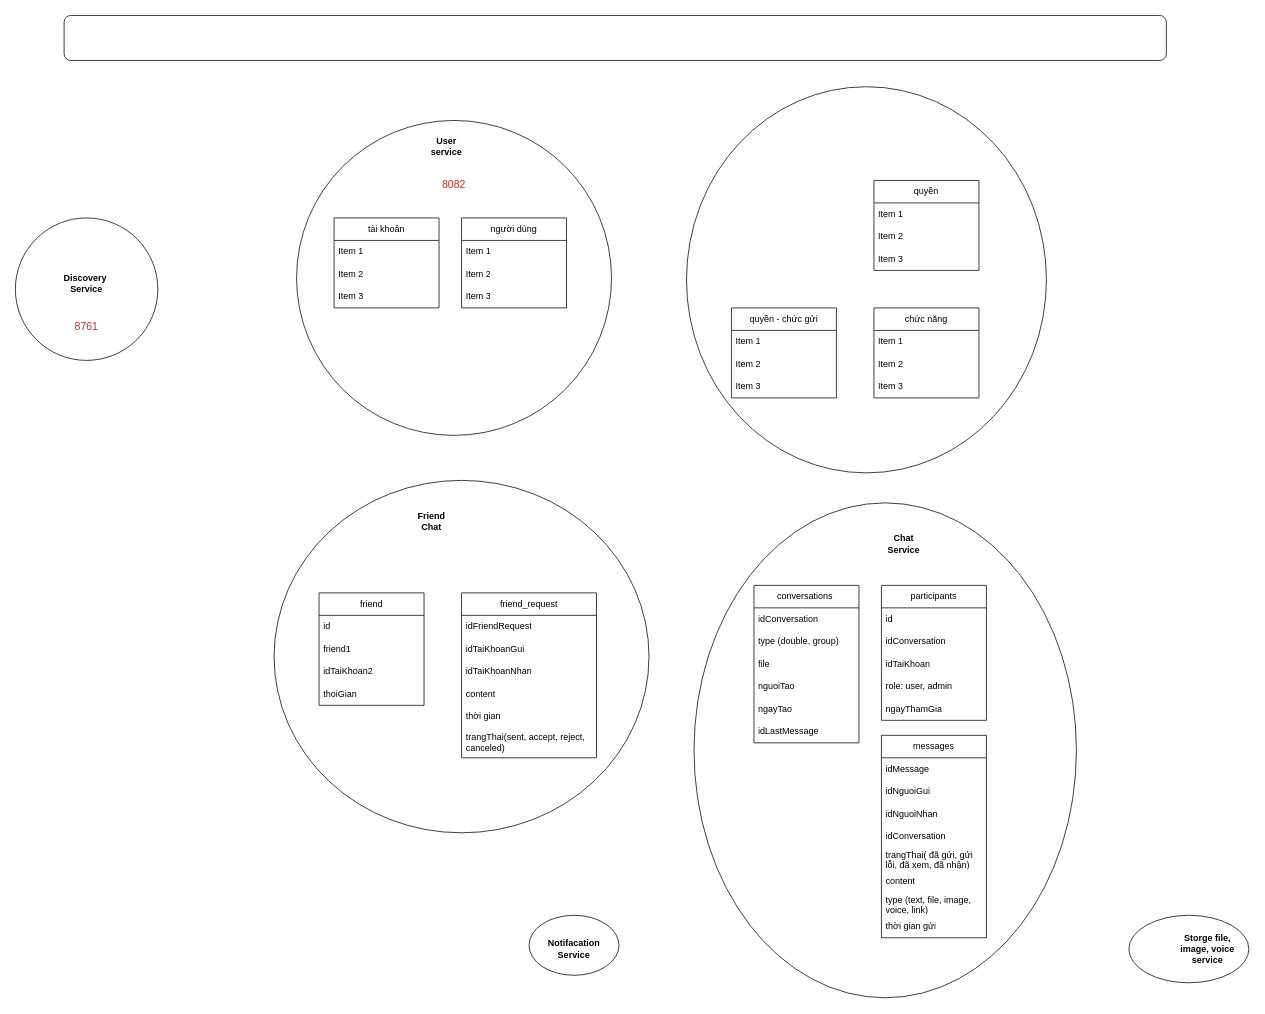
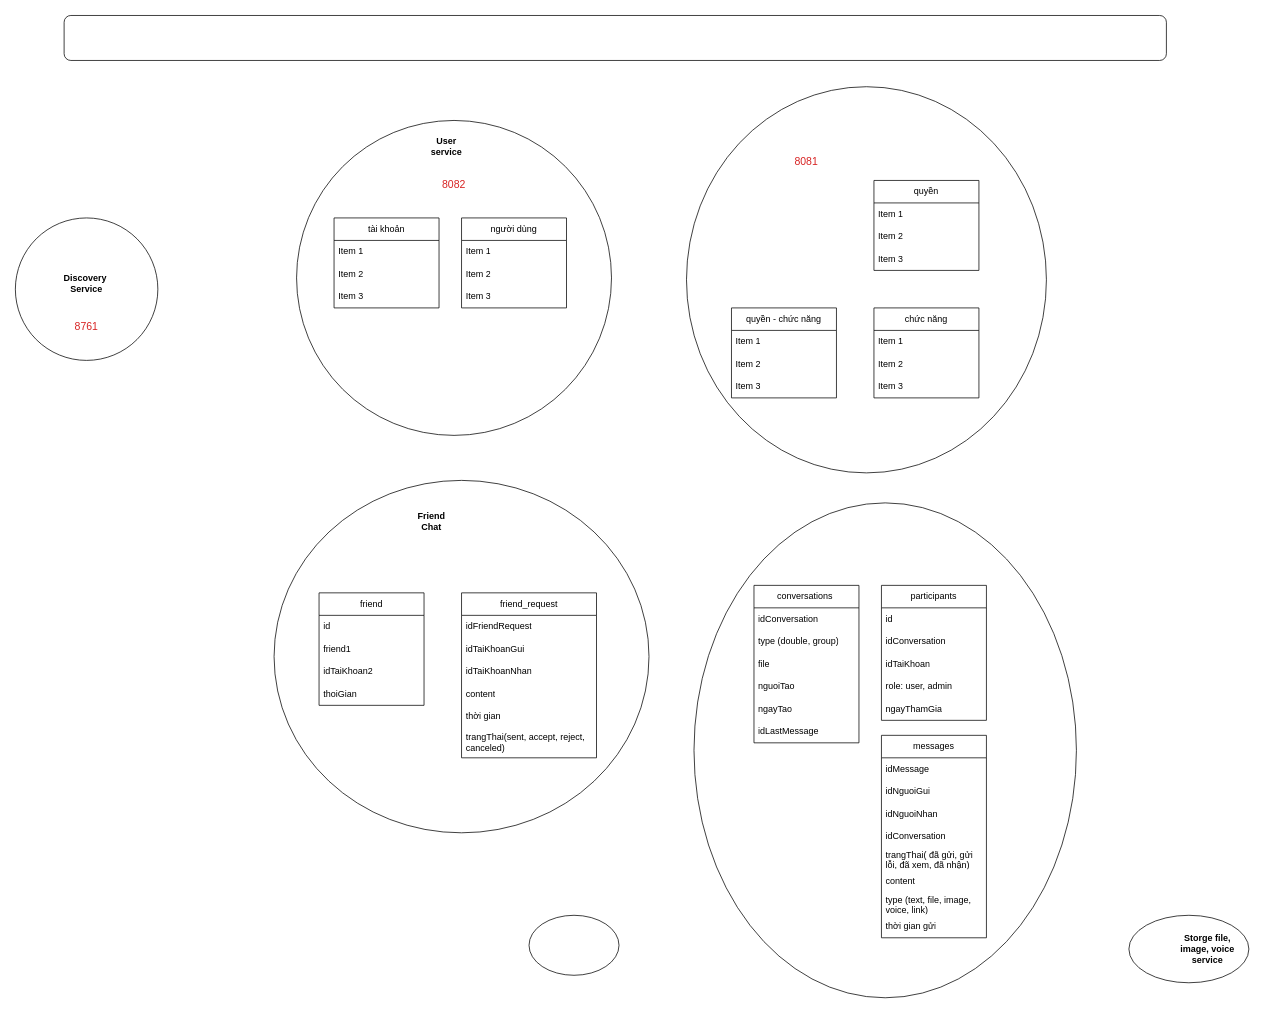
  <mxCell id="0" />
  <mxCell id="1" parent="0" />
  <mxCell id="2" value="" style="ellipse;whiteSpace=wrap;html=1;" parent="1" vertex="1"><mxGeometry x="705" y="1220" width="120" height="80" as="geometry" /></mxCell>
  <mxCell id="3" value="" style="ellipse;whiteSpace=wrap;html=1;" parent="1" vertex="1"><mxGeometry x="925" y="670" width="510" height="660" as="geometry" /></mxCell>
  <mxCell id="4" value="" style="ellipse;whiteSpace=wrap;html=1;" parent="1" vertex="1"><mxGeometry x="365" y="640" width="500" height="470" as="geometry" /></mxCell>
  <mxCell id="5" value="" style="ellipse;whiteSpace=wrap;html=1;" parent="1" vertex="1"><mxGeometry x="915" y="115" width="480" height="515" as="geometry" /></mxCell>
  <mxCell id="6" value="" style="ellipse;whiteSpace=wrap;html=1;aspect=fixed;" parent="1" vertex="1"><mxGeometry x="395" y="160" width="420" height="420" as="geometry" /></mxCell>
  <mxCell id="7" value="tài khoản" style="swimlane;fontStyle=0;childLayout=stackLayout;horizontal=1;startSize=30;horizontalStack=0;resizeParent=1;resizeParentMax=0;resizeLast=0;collapsible=1;marginBottom=0;whiteSpace=wrap;html=1;" parent="1" vertex="1"><mxGeometry x="445" y="290" width="140" height="120" as="geometry" /></mxCell>
  <mxCell id="8" value="Item 1" style="text;strokeColor=none;fillColor=none;align=left;verticalAlign=middle;spacingLeft=4;spacingRight=4;overflow=hidden;points=[[0,0.5],[1,0.5]];portConstraint=eastwest;rotatable=0;whiteSpace=wrap;html=1;" parent="7" vertex="1"><mxGeometry y="30" width="140" height="30" as="geometry" /></mxCell>
  <mxCell id="9" value="Item 2" style="text;strokeColor=none;fillColor=none;align=left;verticalAlign=middle;spacingLeft=4;spacingRight=4;overflow=hidden;points=[[0,0.5],[1,0.5]];portConstraint=eastwest;rotatable=0;whiteSpace=wrap;html=1;" parent="7" vertex="1"><mxGeometry y="60" width="140" height="30" as="geometry" /></mxCell>
  <mxCell id="10" value="Item 3" style="text;strokeColor=none;fillColor=none;align=left;verticalAlign=middle;spacingLeft=4;spacingRight=4;overflow=hidden;points=[[0,0.5],[1,0.5]];portConstraint=eastwest;rotatable=0;whiteSpace=wrap;html=1;" parent="7" vertex="1"><mxGeometry y="90" width="140" height="30" as="geometry" /></mxCell>
  <mxCell id="11" value="người dùng" style="swimlane;fontStyle=0;childLayout=stackLayout;horizontal=1;startSize=30;horizontalStack=0;resizeParent=1;resizeParentMax=0;resizeLast=0;collapsible=1;marginBottom=0;whiteSpace=wrap;html=1;" parent="1" vertex="1"><mxGeometry x="615" y="290" width="140" height="120" as="geometry" /></mxCell>
  <mxCell id="12" value="Item 1" style="text;strokeColor=none;fillColor=none;align=left;verticalAlign=middle;spacingLeft=4;spacingRight=4;overflow=hidden;points=[[0,0.5],[1,0.5]];portConstraint=eastwest;rotatable=0;whiteSpace=wrap;html=1;" parent="11" vertex="1"><mxGeometry y="30" width="140" height="30" as="geometry" /></mxCell>
  <mxCell id="13" value="Item 2" style="text;strokeColor=none;fillColor=none;align=left;verticalAlign=middle;spacingLeft=4;spacingRight=4;overflow=hidden;points=[[0,0.5],[1,0.5]];portConstraint=eastwest;rotatable=0;whiteSpace=wrap;html=1;" parent="11" vertex="1"><mxGeometry y="60" width="140" height="30" as="geometry" /></mxCell>
  <mxCell id="14" value="Item 3" style="text;strokeColor=none;fillColor=none;align=left;verticalAlign=middle;spacingLeft=4;spacingRight=4;overflow=hidden;points=[[0,0.5],[1,0.5]];portConstraint=eastwest;rotatable=0;whiteSpace=wrap;html=1;" parent="11" vertex="1"><mxGeometry y="90" width="140" height="30" as="geometry" /></mxCell>
  <mxCell id="15" value="quyền" style="swimlane;fontStyle=0;childLayout=stackLayout;horizontal=1;startSize=30;horizontalStack=0;resizeParent=1;resizeParentMax=0;resizeLast=0;collapsible=1;marginBottom=0;whiteSpace=wrap;html=1;" parent="1" vertex="1"><mxGeometry x="1165" y="240" width="140" height="120" as="geometry" /></mxCell>
  <mxCell id="16" value="Item 1" style="text;strokeColor=none;fillColor=none;align=left;verticalAlign=middle;spacingLeft=4;spacingRight=4;overflow=hidden;points=[[0,0.5],[1,0.5]];portConstraint=eastwest;rotatable=0;whiteSpace=wrap;html=1;" parent="15" vertex="1"><mxGeometry y="30" width="140" height="30" as="geometry" /></mxCell>
  <mxCell id="17" value="Item 2" style="text;strokeColor=none;fillColor=none;align=left;verticalAlign=middle;spacingLeft=4;spacingRight=4;overflow=hidden;points=[[0,0.5],[1,0.5]];portConstraint=eastwest;rotatable=0;whiteSpace=wrap;html=1;" parent="15" vertex="1"><mxGeometry y="60" width="140" height="30" as="geometry" /></mxCell>
  <mxCell id="18" value="Item 3" style="text;strokeColor=none;fillColor=none;align=left;verticalAlign=middle;spacingLeft=4;spacingRight=4;overflow=hidden;points=[[0,0.5],[1,0.5]];portConstraint=eastwest;rotatable=0;whiteSpace=wrap;html=1;" parent="15" vertex="1"><mxGeometry y="90" width="140" height="30" as="geometry" /></mxCell>
  <mxCell id="19" value="chức năng" style="swimlane;fontStyle=0;childLayout=stackLayout;horizontal=1;startSize=30;horizontalStack=0;resizeParent=1;resizeParentMax=0;resizeLast=0;collapsible=1;marginBottom=0;whiteSpace=wrap;html=1;" parent="1" vertex="1"><mxGeometry x="1165" y="410" width="140" height="120" as="geometry" /></mxCell>
  <mxCell id="20" value="Item 1" style="text;strokeColor=none;fillColor=none;align=left;verticalAlign=middle;spacingLeft=4;spacingRight=4;overflow=hidden;points=[[0,0.5],[1,0.5]];portConstraint=eastwest;rotatable=0;whiteSpace=wrap;html=1;" parent="19" vertex="1"><mxGeometry y="30" width="140" height="30" as="geometry" /></mxCell>
  <mxCell id="21" value="Item 2" style="text;strokeColor=none;fillColor=none;align=left;verticalAlign=middle;spacingLeft=4;spacingRight=4;overflow=hidden;points=[[0,0.5],[1,0.5]];portConstraint=eastwest;rotatable=0;whiteSpace=wrap;html=1;" parent="19" vertex="1"><mxGeometry y="60" width="140" height="30" as="geometry" /></mxCell>
  <mxCell id="22" value="Item 3" style="text;strokeColor=none;fillColor=none;align=left;verticalAlign=middle;spacingLeft=4;spacingRight=4;overflow=hidden;points=[[0,0.5],[1,0.5]];portConstraint=eastwest;rotatable=0;whiteSpace=wrap;html=1;" parent="19" vertex="1"><mxGeometry y="90" width="140" height="30" as="geometry" /></mxCell>
- <mxCell id="23" value="quyền - chức gửi" style="swimlane;fontStyle=0;childLayout=stackLayout;horizontal=1;startSize=30;horizontalStack=0;resizeParent=1;resizeParentMax=0;resizeLast=0;collapsible=1;marginBottom=0;whiteSpace=wrap;html=1;" parent="1" vertex="1"><mxGeometry x="975" y="410" width="140" height="120" as="geometry" /></mxCell>
+ <mxCell id="23" value="quyền - chức năng" style="swimlane;fontStyle=0;childLayout=stackLayout;horizontal=1;startSize=30;horizontalStack=0;resizeParent=1;resizeParentMax=0;resizeLast=0;collapsible=1;marginBottom=0;whiteSpace=wrap;html=1;" parent="1" vertex="1"><mxGeometry x="975" y="410" width="140" height="120" as="geometry" /></mxCell>
  <mxCell id="24" value="Item 1" style="text;strokeColor=none;fillColor=none;align=left;verticalAlign=middle;spacingLeft=4;spacingRight=4;overflow=hidden;points=[[0,0.5],[1,0.5]];portConstraint=eastwest;rotatable=0;whiteSpace=wrap;html=1;" parent="23" vertex="1"><mxGeometry y="30" width="140" height="30" as="geometry" /></mxCell>
  <mxCell id="25" value="Item 2" style="text;strokeColor=none;fillColor=none;align=left;verticalAlign=middle;spacingLeft=4;spacingRight=4;overflow=hidden;points=[[0,0.5],[1,0.5]];portConstraint=eastwest;rotatable=0;whiteSpace=wrap;html=1;" parent="23" vertex="1"><mxGeometry y="60" width="140" height="30" as="geometry" /></mxCell>
  <mxCell id="26" value="Item 3" style="text;strokeColor=none;fillColor=none;align=left;verticalAlign=middle;spacingLeft=4;spacingRight=4;overflow=hidden;points=[[0,0.5],[1,0.5]];portConstraint=eastwest;rotatable=0;whiteSpace=wrap;html=1;" parent="23" vertex="1"><mxGeometry y="90" width="140" height="30" as="geometry" /></mxCell>
  <mxCell id="27" value="User service" style="text;html=1;align=center;verticalAlign=middle;whiteSpace=wrap;rounded=0;fontStyle=1" parent="1" vertex="1"><mxGeometry x="565" y="180" width="60" height="30" as="geometry" /></mxCell>
  <mxCell id="28" value="friend" style="swimlane;fontStyle=0;childLayout=stackLayout;horizontal=1;startSize=30;horizontalStack=0;resizeParent=1;resizeParentMax=0;resizeLast=0;collapsible=1;marginBottom=0;whiteSpace=wrap;html=1;" parent="1" vertex="1"><mxGeometry x="425" y="790" width="140" height="150" as="geometry" /></mxCell>
  <mxCell id="29" value="id" style="text;strokeColor=none;fillColor=none;align=left;verticalAlign=middle;spacingLeft=4;spacingRight=4;overflow=hidden;points=[[0,0.5],[1,0.5]];portConstraint=eastwest;rotatable=0;whiteSpace=wrap;html=1;" parent="28" vertex="1"><mxGeometry y="30" width="140" height="30" as="geometry" /></mxCell>
  <mxCell id="30" value="friend1" style="text;strokeColor=none;fillColor=none;align=left;verticalAlign=middle;spacingLeft=4;spacingRight=4;overflow=hidden;points=[[0,0.5],[1,0.5]];portConstraint=eastwest;rotatable=0;whiteSpace=wrap;html=1;" parent="28" vertex="1"><mxGeometry y="60" width="140" height="30" as="geometry" /></mxCell>
  <mxCell id="31" value="idTaiKhoan2" style="text;strokeColor=none;fillColor=none;align=left;verticalAlign=middle;spacingLeft=4;spacingRight=4;overflow=hidden;points=[[0,0.5],[1,0.5]];portConstraint=eastwest;rotatable=0;whiteSpace=wrap;html=1;" parent="28" vertex="1"><mxGeometry y="90" width="140" height="30" as="geometry" /></mxCell>
  <mxCell id="32" value="thoiGian" style="text;strokeColor=none;fillColor=none;align=left;verticalAlign=middle;spacingLeft=4;spacingRight=4;overflow=hidden;points=[[0,0.5],[1,0.5]];portConstraint=eastwest;rotatable=0;whiteSpace=wrap;html=1;" parent="28" vertex="1"><mxGeometry y="120" width="140" height="30" as="geometry" /></mxCell>
  <mxCell id="33" value="friend_request" style="swimlane;fontStyle=0;childLayout=stackLayout;horizontal=1;startSize=30;horizontalStack=0;resizeParent=1;resizeParentMax=0;resizeLast=0;collapsible=1;marginBottom=0;whiteSpace=wrap;html=1;" parent="1" vertex="1"><mxGeometry x="615" y="790" width="180" height="220" as="geometry" /></mxCell>
  <mxCell id="34" value="idFriendRequest" style="text;strokeColor=none;fillColor=none;align=left;verticalAlign=middle;spacingLeft=4;spacingRight=4;overflow=hidden;points=[[0,0.5],[1,0.5]];portConstraint=eastwest;rotatable=0;whiteSpace=wrap;html=1;" parent="33" vertex="1"><mxGeometry y="30" width="180" height="30" as="geometry" /></mxCell>
  <mxCell id="35" value="idTaiKhoanGui" style="text;strokeColor=none;fillColor=none;align=left;verticalAlign=middle;spacingLeft=4;spacingRight=4;overflow=hidden;points=[[0,0.5],[1,0.5]];portConstraint=eastwest;rotatable=0;whiteSpace=wrap;html=1;" parent="33" vertex="1"><mxGeometry y="60" width="180" height="30" as="geometry" /></mxCell>
  <mxCell id="36" value="idTaiKhoanNhan" style="text;strokeColor=none;fillColor=none;align=left;verticalAlign=middle;spacingLeft=4;spacingRight=4;overflow=hidden;points=[[0,0.5],[1,0.5]];portConstraint=eastwest;rotatable=0;whiteSpace=wrap;html=1;" parent="33" vertex="1"><mxGeometry y="90" width="180" height="30" as="geometry" /></mxCell>
  <mxCell id="37" value="content" style="text;strokeColor=none;fillColor=none;align=left;verticalAlign=middle;spacingLeft=4;spacingRight=4;overflow=hidden;points=[[0,0.5],[1,0.5]];portConstraint=eastwest;rotatable=0;whiteSpace=wrap;html=1;" parent="33" vertex="1"><mxGeometry y="120" width="180" height="30" as="geometry" /></mxCell>
  <mxCell id="38" value="thời gian" style="text;strokeColor=none;fillColor=none;align=left;verticalAlign=middle;spacingLeft=4;spacingRight=4;overflow=hidden;points=[[0,0.5],[1,0.5]];portConstraint=eastwest;rotatable=0;whiteSpace=wrap;html=1;" parent="33" vertex="1"><mxGeometry y="150" width="180" height="30" as="geometry" /></mxCell>
  <mxCell id="39" value="trangThai(sent, accept, reject, canceled)" style="text;strokeColor=none;fillColor=none;align=left;verticalAlign=middle;spacingLeft=4;spacingRight=4;overflow=hidden;points=[[0,0.5],[1,0.5]];portConstraint=eastwest;rotatable=0;whiteSpace=wrap;html=1;" parent="33" vertex="1"><mxGeometry y="180" width="180" height="40" as="geometry" /></mxCell>
  <mxCell id="40" value="Friend Chat" style="text;html=1;align=center;verticalAlign=middle;whiteSpace=wrap;rounded=0;fontStyle=1" parent="1" vertex="1"><mxGeometry x="545" y="680" width="60" height="30" as="geometry" /></mxCell>
- <mxCell id="41" value="Chat Service" style="text;html=1;align=center;verticalAlign=middle;whiteSpace=wrap;rounded=0;fontStyle=1" parent="1" vertex="1"><mxGeometry x="1175" y="710" width="60" height="30" as="geometry" /></mxCell>
  <mxCell id="42" value="" style="rounded=1;whiteSpace=wrap;html=1;" parent="1" vertex="1"><mxGeometry x="85" y="20" width="1470" height="60" as="geometry" /></mxCell>
  <mxCell id="43" value="" style="ellipse;whiteSpace=wrap;html=1;aspect=fixed;" parent="1" vertex="1"><mxGeometry x="20" y="290" width="190" height="190" as="geometry" /></mxCell>
  <mxCell id="44" value="Discovery&amp;nbsp;&lt;div&gt;Service&lt;/div&gt;&lt;div&gt;&lt;br&gt;&lt;/div&gt;" style="text;html=1;align=center;verticalAlign=middle;whiteSpace=wrap;rounded=0;fontStyle=1" parent="1" vertex="1"><mxGeometry x="75" y="370" width="80" height="30" as="geometry" /></mxCell>
  <mxCell id="45" value="conversations&amp;nbsp;" style="swimlane;fontStyle=0;childLayout=stackLayout;horizontal=1;startSize=30;horizontalStack=0;resizeParent=1;resizeParentMax=0;resizeLast=0;collapsible=1;marginBottom=0;whiteSpace=wrap;html=1;" parent="1" vertex="1"><mxGeometry x="1005" y="780" width="140" height="210" as="geometry" /></mxCell>
  <mxCell id="46" value="idC&lt;span style=&quot;text-align: center;&quot;&gt;onversation&lt;/span&gt;" style="text;strokeColor=none;fillColor=none;align=left;verticalAlign=middle;spacingLeft=4;spacingRight=4;overflow=hidden;points=[[0,0.5],[1,0.5]];portConstraint=eastwest;rotatable=0;whiteSpace=wrap;html=1;" parent="45" vertex="1"><mxGeometry y="30" width="140" height="30" as="geometry" /></mxCell>
  <mxCell id="47" value="type (double, group)" style="text;strokeColor=none;fillColor=none;align=left;verticalAlign=middle;spacingLeft=4;spacingRight=4;overflow=hidden;points=[[0,0.5],[1,0.5]];portConstraint=eastwest;rotatable=0;whiteSpace=wrap;html=1;" parent="45" vertex="1"><mxGeometry y="60" width="140" height="30" as="geometry" /></mxCell>
  <mxCell id="48" value="file" style="text;strokeColor=none;fillColor=none;align=left;verticalAlign=middle;spacingLeft=4;spacingRight=4;overflow=hidden;points=[[0,0.5],[1,0.5]];portConstraint=eastwest;rotatable=0;whiteSpace=wrap;html=1;" parent="45" vertex="1"><mxGeometry y="90" width="140" height="30" as="geometry" /></mxCell>
  <mxCell id="49" value="nguoiTao" style="text;strokeColor=none;fillColor=none;align=left;verticalAlign=middle;spacingLeft=4;spacingRight=4;overflow=hidden;points=[[0,0.5],[1,0.5]];portConstraint=eastwest;rotatable=0;whiteSpace=wrap;html=1;" parent="45" vertex="1"><mxGeometry y="120" width="140" height="30" as="geometry" /></mxCell>
  <mxCell id="50" value="ngayTao" style="text;strokeColor=none;fillColor=none;align=left;verticalAlign=middle;spacingLeft=4;spacingRight=4;overflow=hidden;points=[[0,0.5],[1,0.5]];portConstraint=eastwest;rotatable=0;whiteSpace=wrap;html=1;" parent="45" vertex="1"><mxGeometry y="150" width="140" height="30" as="geometry" /></mxCell>
  <mxCell id="51" value="idLastMessage" style="text;strokeColor=none;fillColor=none;align=left;verticalAlign=middle;spacingLeft=4;spacingRight=4;overflow=hidden;points=[[0,0.5],[1,0.5]];portConstraint=eastwest;rotatable=0;whiteSpace=wrap;html=1;" parent="45" vertex="1"><mxGeometry y="180" width="140" height="30" as="geometry" /></mxCell>
- <mxCell id="52" value="Notifacation Service" style="text;html=1;align=center;verticalAlign=middle;whiteSpace=wrap;rounded=0;fontStyle=1" parent="1" vertex="1"><mxGeometry x="735" y="1250" width="60" height="30" as="geometry" /></mxCell>
  <mxCell id="53" value="participants" style="swimlane;fontStyle=0;childLayout=stackLayout;horizontal=1;startSize=30;horizontalStack=0;resizeParent=1;resizeParentMax=0;resizeLast=0;collapsible=1;marginBottom=0;whiteSpace=wrap;html=1;" parent="1" vertex="1"><mxGeometry x="1175" y="780" width="140" height="180" as="geometry" /></mxCell>
  <mxCell id="54" value="id" style="text;strokeColor=none;fillColor=none;align=left;verticalAlign=middle;spacingLeft=4;spacingRight=4;overflow=hidden;points=[[0,0.5],[1,0.5]];portConstraint=eastwest;rotatable=0;whiteSpace=wrap;html=1;" parent="53" vertex="1"><mxGeometry y="30" width="140" height="30" as="geometry" /></mxCell>
  <mxCell id="55" value="idConversation" style="text;strokeColor=none;fillColor=none;align=left;verticalAlign=middle;spacingLeft=4;spacingRight=4;overflow=hidden;points=[[0,0.5],[1,0.5]];portConstraint=eastwest;rotatable=0;whiteSpace=wrap;html=1;" parent="53" vertex="1"><mxGeometry y="60" width="140" height="30" as="geometry" /></mxCell>
  <mxCell id="56" value="idTaiKhoan" style="text;strokeColor=none;fillColor=none;align=left;verticalAlign=middle;spacingLeft=4;spacingRight=4;overflow=hidden;points=[[0,0.5],[1,0.5]];portConstraint=eastwest;rotatable=0;whiteSpace=wrap;html=1;" parent="53" vertex="1"><mxGeometry y="90" width="140" height="30" as="geometry" /></mxCell>
  <mxCell id="57" value="role: user, admin" style="text;strokeColor=none;fillColor=none;align=left;verticalAlign=middle;spacingLeft=4;spacingRight=4;overflow=hidden;points=[[0,0.5],[1,0.5]];portConstraint=eastwest;rotatable=0;whiteSpace=wrap;html=1;" parent="53" vertex="1"><mxGeometry y="120" width="140" height="30" as="geometry" /></mxCell>
  <mxCell id="58" value="ngayThamGia" style="text;strokeColor=none;fillColor=none;align=left;verticalAlign=middle;spacingLeft=4;spacingRight=4;overflow=hidden;points=[[0,0.5],[1,0.5]];portConstraint=eastwest;rotatable=0;whiteSpace=wrap;html=1;" parent="53" vertex="1"><mxGeometry y="150" width="140" height="30" as="geometry" /></mxCell>
  <mxCell id="59" value="messages" style="swimlane;fontStyle=0;childLayout=stackLayout;horizontal=1;startSize=30;horizontalStack=0;resizeParent=1;resizeParentMax=0;resizeLast=0;collapsible=1;marginBottom=0;whiteSpace=wrap;html=1;" parent="1" vertex="1"><mxGeometry x="1175" y="980" width="140" height="270" as="geometry" /></mxCell>
  <mxCell id="60" value="idMessage" style="text;strokeColor=none;fillColor=none;align=left;verticalAlign=middle;spacingLeft=4;spacingRight=4;overflow=hidden;points=[[0,0.5],[1,0.5]];portConstraint=eastwest;rotatable=0;whiteSpace=wrap;html=1;" parent="59" vertex="1"><mxGeometry y="30" width="140" height="30" as="geometry" /></mxCell>
  <mxCell id="61" value="idNguoiGui" style="text;strokeColor=none;fillColor=none;align=left;verticalAlign=middle;spacingLeft=4;spacingRight=4;overflow=hidden;points=[[0,0.5],[1,0.5]];portConstraint=eastwest;rotatable=0;whiteSpace=wrap;html=1;" parent="59" vertex="1"><mxGeometry y="60" width="140" height="30" as="geometry" /></mxCell>
  <mxCell id="62" value="idNguoiNhan" style="text;strokeColor=none;fillColor=none;align=left;verticalAlign=middle;spacingLeft=4;spacingRight=4;overflow=hidden;points=[[0,0.5],[1,0.5]];portConstraint=eastwest;rotatable=0;whiteSpace=wrap;html=1;" parent="59" vertex="1"><mxGeometry y="90" width="140" height="30" as="geometry" /></mxCell>
  <mxCell id="63" value="idConversation" style="text;strokeColor=none;fillColor=none;align=left;verticalAlign=middle;spacingLeft=4;spacingRight=4;overflow=hidden;points=[[0,0.5],[1,0.5]];portConstraint=eastwest;rotatable=0;whiteSpace=wrap;html=1;" parent="59" vertex="1"><mxGeometry y="120" width="140" height="30" as="geometry" /></mxCell>
  <mxCell id="64" value="trangThai( đã gửi, gửi lỗi, đã xem, đã nhận)" style="text;strokeColor=none;fillColor=none;align=left;verticalAlign=middle;spacingLeft=4;spacingRight=4;overflow=hidden;points=[[0,0.5],[1,0.5]];portConstraint=eastwest;rotatable=0;whiteSpace=wrap;html=1;" parent="59" vertex="1"><mxGeometry y="150" width="140" height="30" as="geometry" /></mxCell>
  <mxCell id="65" value="content" style="text;strokeColor=none;fillColor=none;align=left;verticalAlign=middle;spacingLeft=4;spacingRight=4;overflow=hidden;points=[[0,0.5],[1,0.5]];portConstraint=eastwest;rotatable=0;whiteSpace=wrap;html=1;" parent="59" vertex="1"><mxGeometry y="180" width="140" height="30" as="geometry" /></mxCell>
  <mxCell id="66" value="type (text, file, image, voice, link)" style="text;strokeColor=none;fillColor=none;align=left;verticalAlign=middle;spacingLeft=4;spacingRight=4;overflow=hidden;points=[[0,0.5],[1,0.5]];portConstraint=eastwest;rotatable=0;whiteSpace=wrap;html=1;" parent="59" vertex="1"><mxGeometry y="210" width="140" height="30" as="geometry" /></mxCell>
  <mxCell id="67" value="thời gian gửi" style="text;strokeColor=none;fillColor=none;align=left;verticalAlign=middle;spacingLeft=4;spacingRight=4;overflow=hidden;points=[[0,0.5],[1,0.5]];portConstraint=eastwest;rotatable=0;whiteSpace=wrap;html=1;" parent="59" vertex="1"><mxGeometry y="240" width="140" height="30" as="geometry" /></mxCell>
  <mxCell id="68" value="" style="ellipse;whiteSpace=wrap;html=1;" parent="1" vertex="1"><mxGeometry x="1505" y="1220" width="160" height="90" as="geometry" /></mxCell>
  <mxCell id="69" value="Storge file, image, voice service" style="text;html=1;align=center;verticalAlign=middle;whiteSpace=wrap;rounded=0;fontStyle=1" parent="1" vertex="1"><mxGeometry x="1560" y="1250" width="100" height="30" as="geometry" /></mxCell>
  <mxCell id="70" value="8761" style="text;html=1;align=center;verticalAlign=middle;whiteSpace=wrap;rounded=0;fontColor=#d72323;fontSize=14;" parent="1" vertex="1"><mxGeometry x="85" y="420" width="60" height="30" as="geometry" /></mxCell>
+ <mxCell id="71" value="8081" style="text;html=1;align=center;verticalAlign=middle;whiteSpace=wrap;rounded=0;fontColor=#d72323;fontSize=14;" parent="1" vertex="1"><mxGeometry x="1045" y="200" width="60" height="30" as="geometry" /></mxCell>
  <mxCell id="72" value="8082" style="text;html=1;align=center;verticalAlign=middle;whiteSpace=wrap;rounded=0;fontColor=#d72323;fontSize=14;" parent="1" vertex="1"><mxGeometry x="575" y="230" width="60" height="30" as="geometry" /></mxCell>
